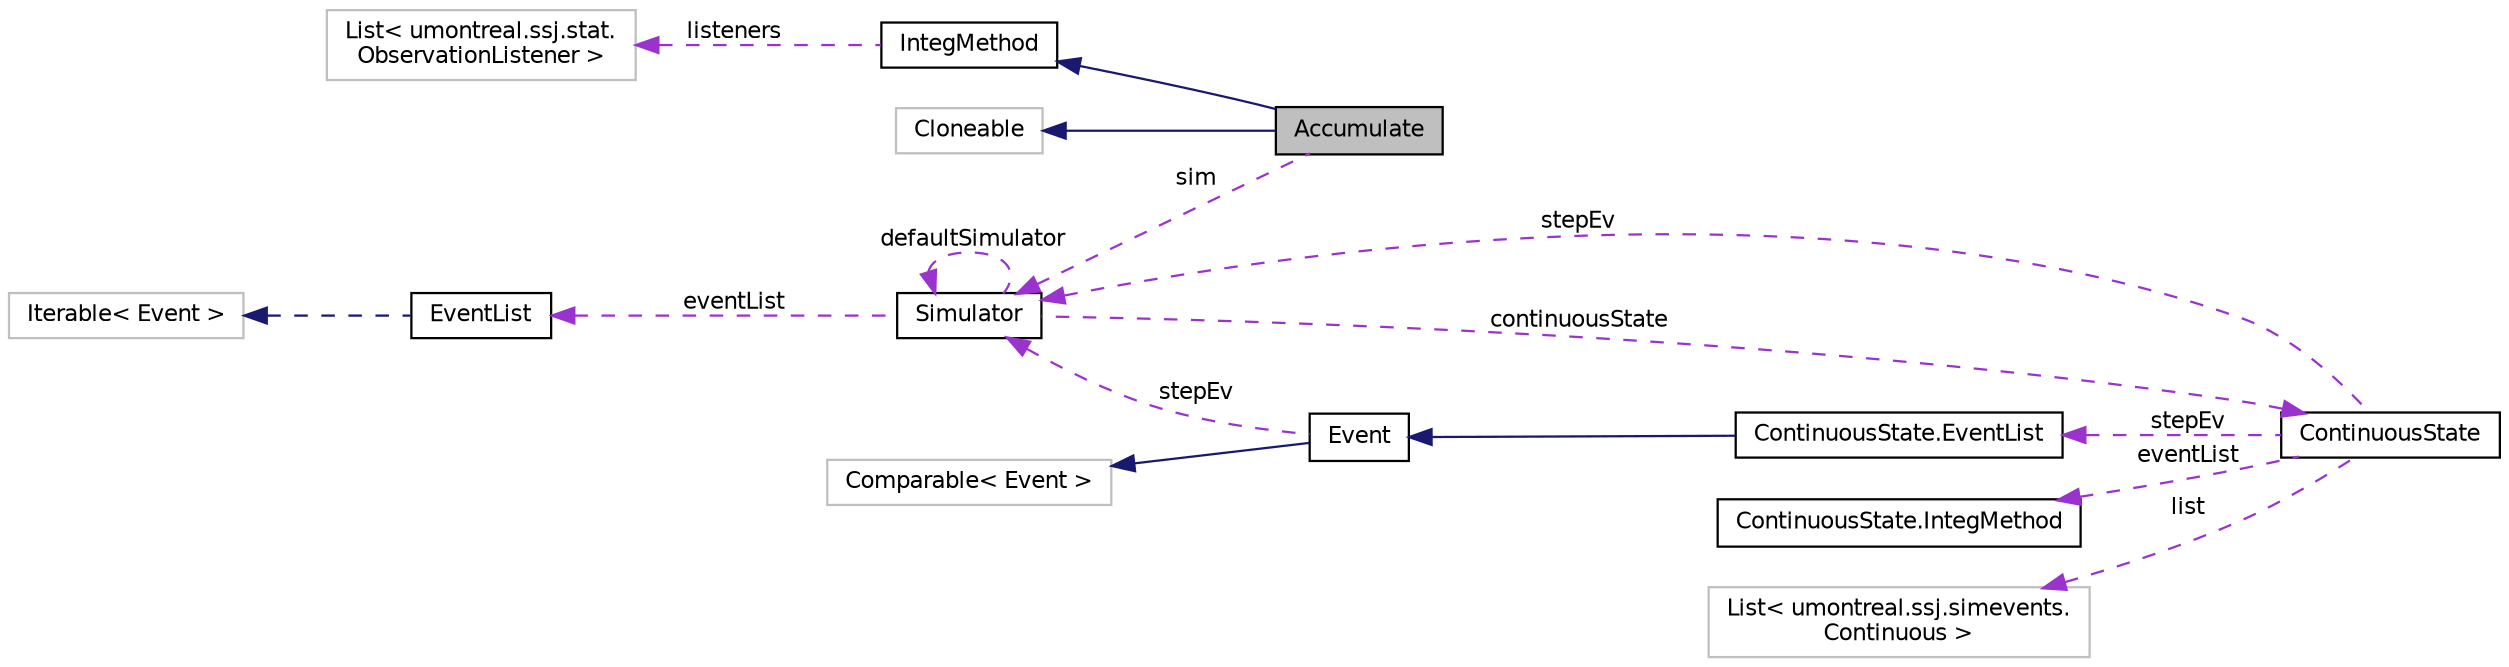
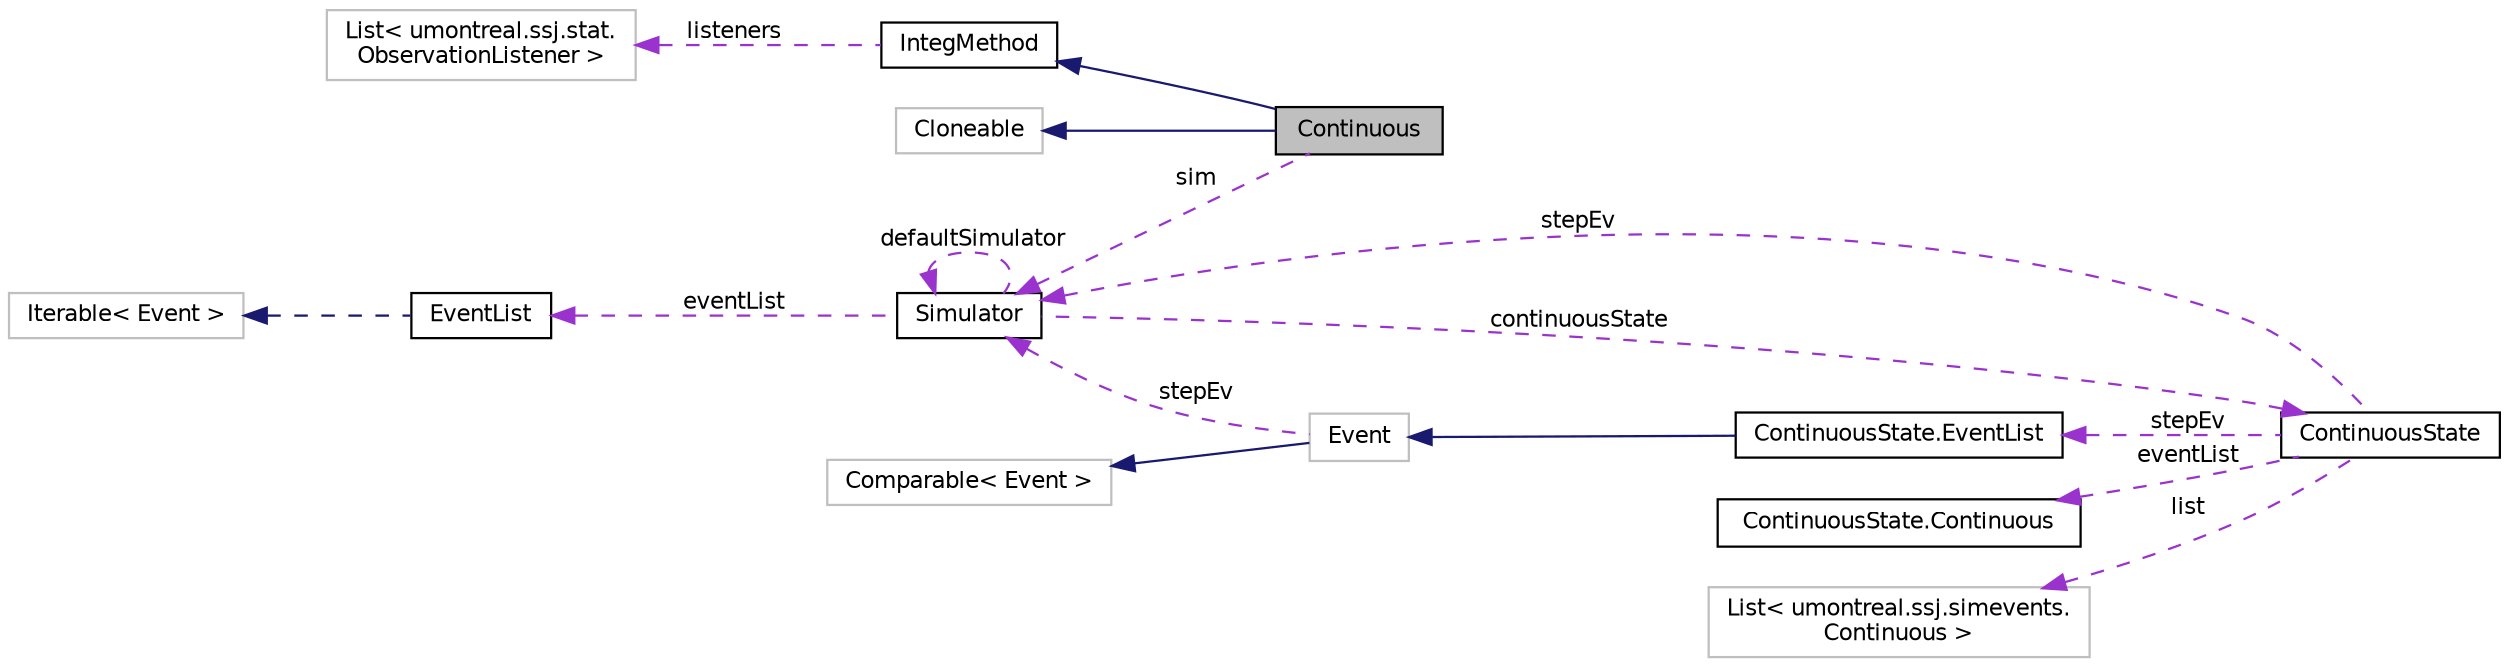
  digraph {
    fontname="DejaVu Sans"
    rankdir=LR
    node [color=black fontname="DejaVu Sans" fontsize=10 shape=record]
    edge [color=darkorchid3 dir=back fontname="DejaVu Sans" fontsize=10 labelfontname=Helvetica labelfontsize=10 style=dashed]
-   n1 [fillcolor=grey75 fontcolor=black height=0.2 label=Accumulate style=filled width=0.4]
+   n1 [fillcolor=grey75 fontcolor=black height=0.2 label=Continuous style=filled width=0.4]
    n2 [height=0.2 label=IntegMethod width=0.4]
    n3 [color=grey75 height=0.2 label="List\< umontreal.ssj.stat.\lObservationListener \>" width=0.4]
    n4 [color=grey75 height=0.2 label=Cloneable width=0.4]
    n5 [height=0.2 label=Simulator width=0.4]
    n6 [height=0.2 label=ContinuousState width=0.4]
-   n7 [height=0.2 label=Event width=0.4]
+   n7 [color=grey75 height=0.2 label=Event width=0.4]
    n8 [height=0.2 label="ContinuousState.EventList" width=0.4]
    n9 [height=0.2 label=EventList width=0.4]
    n10 [color=grey75 height=0.2 label="Iterable\< Event \>" width=0.4]
-   n11 [height=0.2 label="ContinuousState.IntegMethod" width=0.4]
+   n11 [height=0.2 label="ContinuousState.Continuous" width=0.4]
    n12 [color=grey75 height=0.2 label="List\< umontreal.ssj.simevents.\lContinuous \>" width=0.4]
    n13 [color=grey75 height=0.2 label="Comparable\< Event \>" width=0.4]
    n2 -> n1 [color=midnightblue style=solid]
    n3 -> n2 [label=" listeners"]
    n4 -> n1 [color=midnightblue style=solid]
    n5 -> n1 [label=" sim"]
    n5 -> n5 [label=" defaultSimulator"]
    n5 -> n6 [label=" stepEv"]
    n5 -> n7 [label=" stepEv"]
    n6 -> n5 [label=" continuousState"]
    n7 -> n8 [color=midnightblue style=solid]
    n8 -> n6 [label=" stepEv"]
    n9 -> n5 [label=" eventList"]
    n10 -> n9 [color=midnightblue]
    n11 -> n6 [label=" eventList"]
    n12 -> n6 [label=" list"]
    n13 -> n7 [color=midnightblue style=solid]
  }
